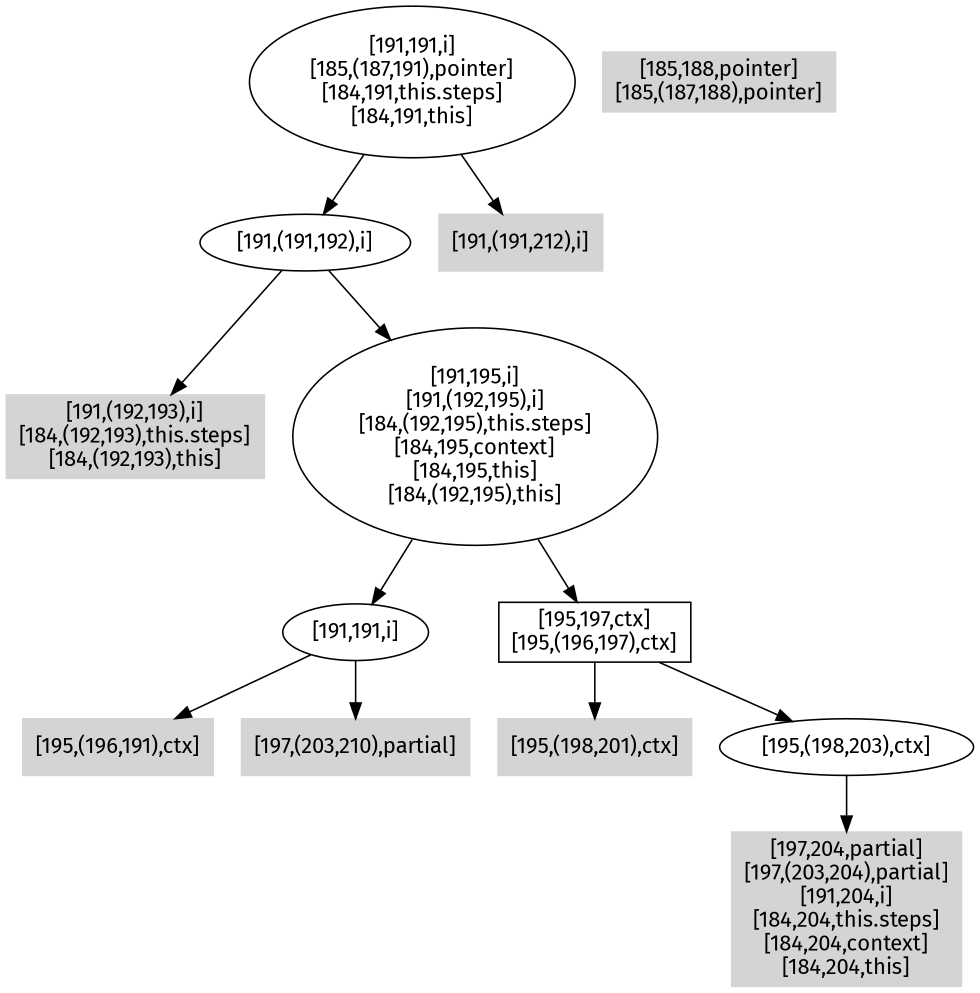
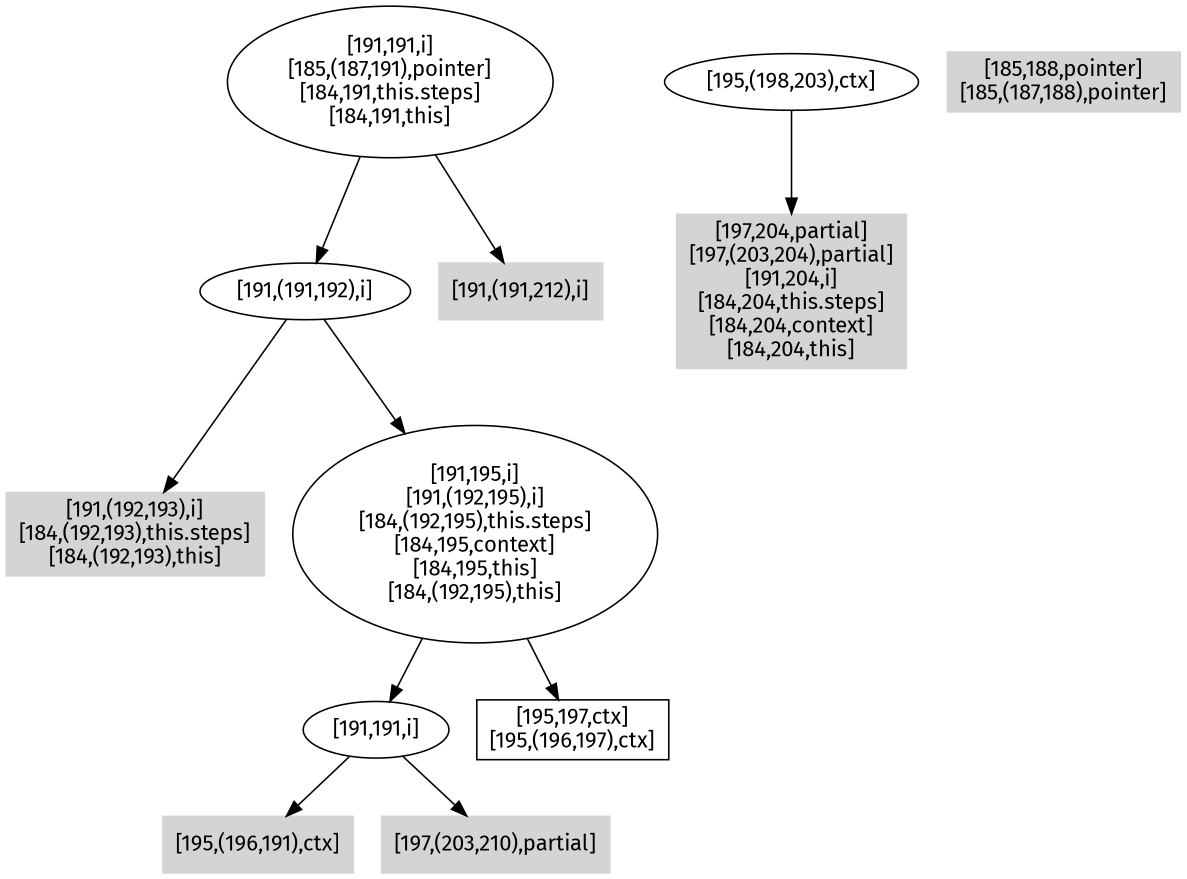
  digraph {
    fontname="Fira Sans"
    node [color=".0 .0 .83" fontname="Fira Sans" shape=box style=filled]
    edge [fontname="Fira Sans"]
    n1 [label="[191,(192,193),i]\n[184,(192,193),this.steps]\n[184,(192,193),this]"]
    n2 [label="[197,204,partial]\n[197,(203,204),partial]\n[191,204,i]\n[184,204,this.steps]\n[184,204,context]\n[184,204,this]"]
    n3 [label="[195,(196,191),ctx]"]
    n4 [label="[197,(203,210),partial]"]
    n5 [label="[191,191,i]" color="" shape="" style=""]
-   n6 [label="[195,(198,201),ctx]"]
    n7 [label="[195,(198,203),ctx]" color="" shape="" style=""]
    n8 [label="[195,197,ctx]\n[195,(196,197),ctx]" color="" style=""]
    n9 [label="[191,195,i]\n[191,(192,195),i]\n[184,(192,195),this.steps]\n[184,195,context]\n[184,195,this]\n[184,(192,195),this]" color="" shape="" style=""]
    n10 [label="[191,(191,192),i]" color="" shape="" style=""]
    n11 [label="[191,(191,212),i]"]
    n12 [label="[191,191,i]\n[185,(187,191),pointer]\n[184,191,this.steps]\n[184,191,this]" color="" shape="" style=""]
    n13 [label="[185,188,pointer]\n[185,(187,188),pointer]"]
    n5 -> n3
    n5 -> n4
    n7 -> n2
-   n8 -> n6
-   n8 -> n7
    n9 -> n5
    n9 -> n8
    n10 -> n1
    n10 -> n9
    n12 -> n10
    n12 -> n11
  }
